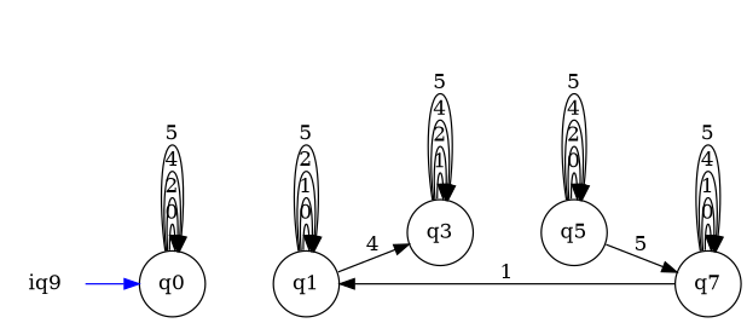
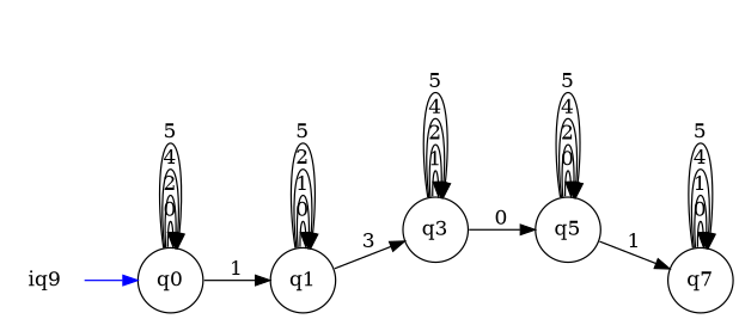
  digraph {
    fontsize=8
    rankdir=LR
    node [color=black shape=circle]
    q0
    q1
    q3
    q5
    n5 [label=q7]
    n6 [label=iq9 shape=plaintext]
    q0 -> q0 [label=0]
    q0 -> q0 [label=2]
    q0 -> q0 [label=4]
    q0 -> q0 [label=5]
-   n5 -> q1 [label=1]
+   q0 -> q1 [label=1]
    q1 -> q1 [label=0]
    q1 -> q1 [label=1]
    q1 -> q1 [label=2]
    q1 -> q1 [label=5]
-   q1 -> q3 [label=4]
+   q1 -> q3 [label=3]
    q3 -> q3 [label=1]
    q3 -> q3 [label=2]
    q3 -> q3 [label=4]
    q3 -> q3 [label=5]
+   q3 -> q5 [label=0]
    q5 -> q5 [label=0]
    q5 -> q5 [label=2]
    q5 -> q5 [label=4]
    q5 -> q5 [label=5]
-   q5 -> n5 [label=5]
+   q5 -> n5 [label=1]
    n5 -> n5 [label=0]
    n5 -> n5 [label=1]
    n5 -> n5 [label=4]
    n5 -> n5 [label=5]
    n6 -> q0 [color=blue]
  }
